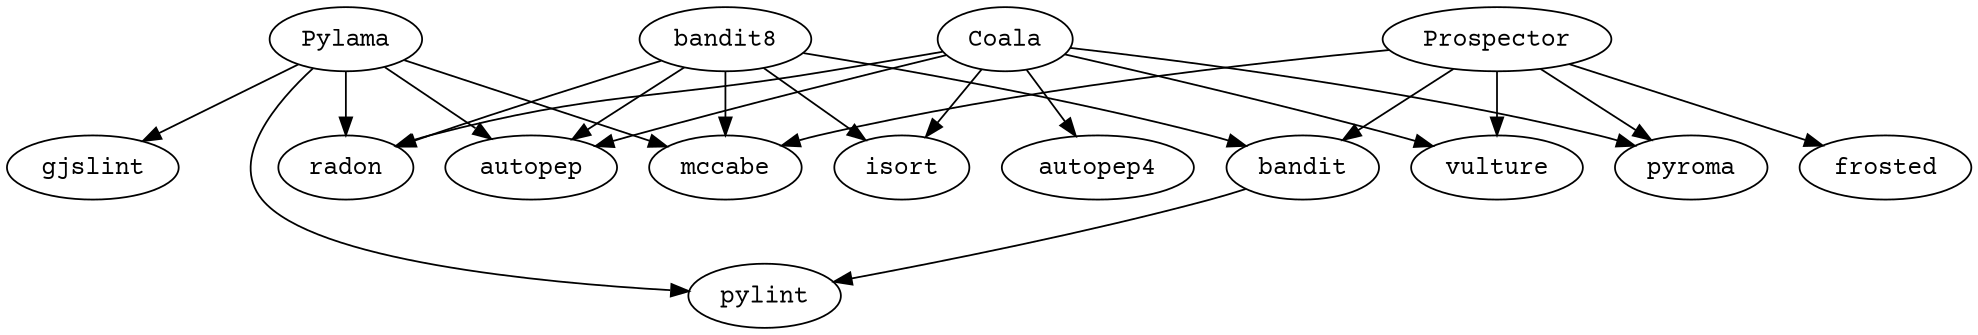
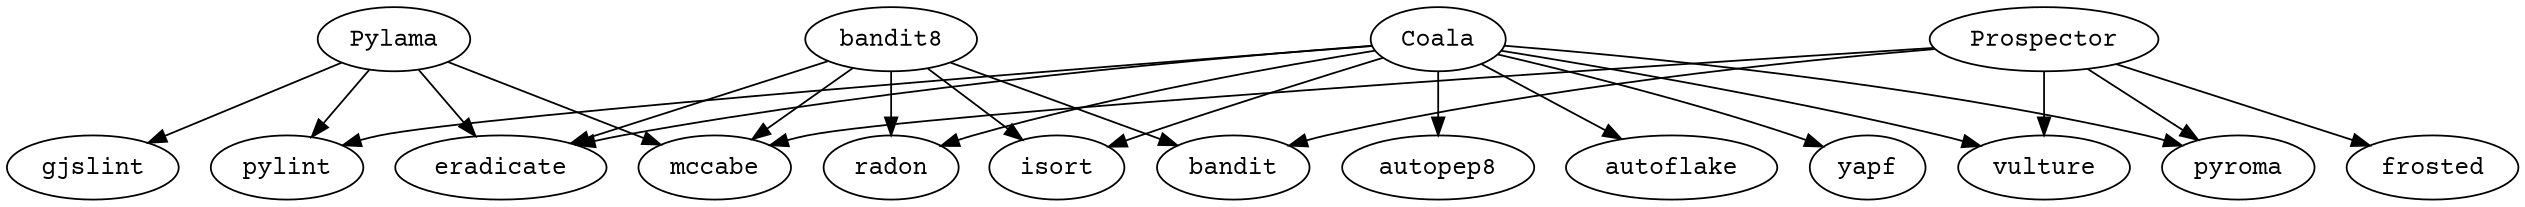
  digraph {
    fontname="Courier Prime"
    node [fontname="Courier Prime"]
    edge [fontname="Courier Prime"]
    Coala
-   autopep8 [label=autopep4]
-   eradicate [label=autopep]
+   autopep8
+   eradicate
    isort
    pylint
+   autoflake
    pyroma
    radon
    vulture
+   yapf
    Prospector
    bandit
    mccabe
    frosted
    Pylama
    gjslint
    n17 [label=bandit8]
    Coala -> autopep8
    Coala -> eradicate
    Coala -> isort
-   bandit -> pylint
+   Coala -> pylint
+   Coala -> autoflake
    Coala -> pyroma
    Coala -> radon
    Coala -> vulture
+   Coala -> yapf
    Prospector -> pyroma
    Prospector -> vulture
    Prospector -> bandit
    Prospector -> mccabe
    Prospector -> frosted
    Pylama -> eradicate
    Pylama -> pylint
-   Pylama -> radon
    Pylama -> mccabe
    Pylama -> gjslint
    n17 -> eradicate
    n17 -> isort
    n17 -> radon
    n17 -> bandit
    n17 -> mccabe
  }
